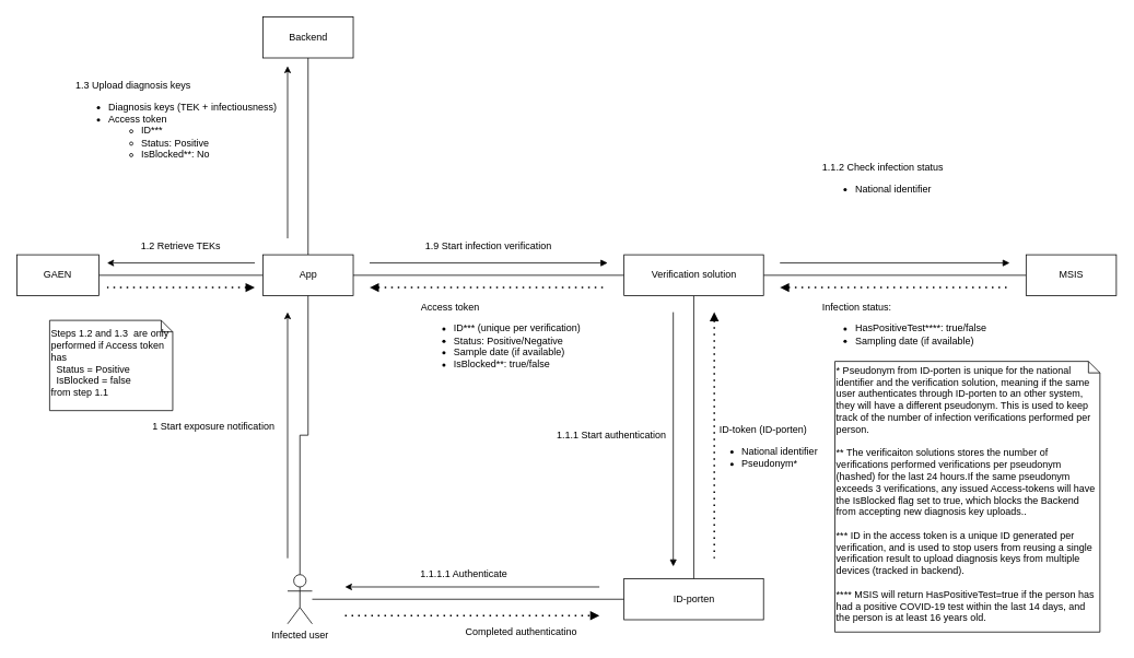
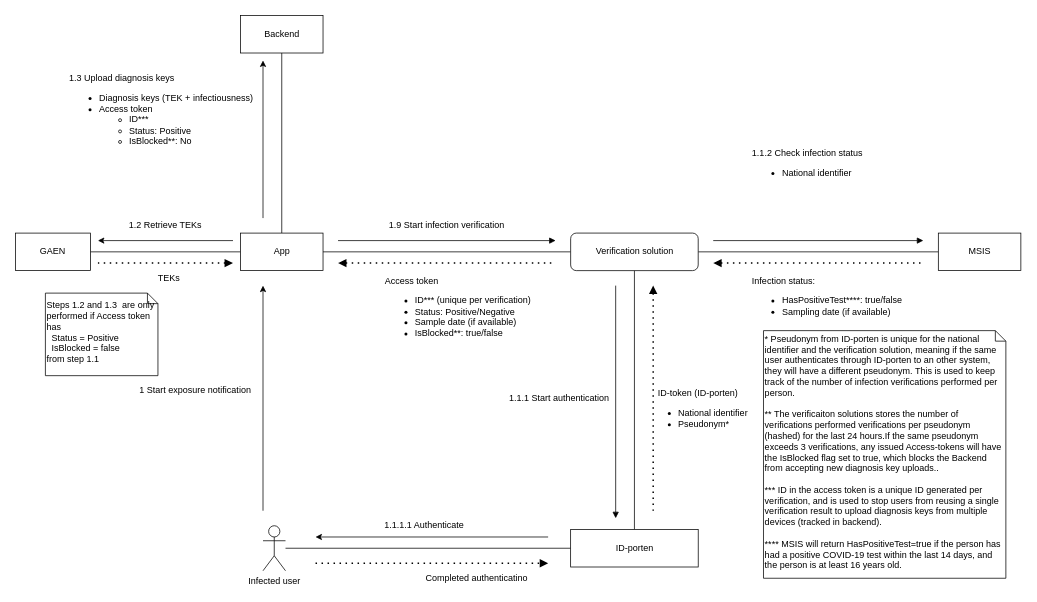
  <mxCell id="0" style=";html=1;" />
  <mxCell id="1" style=";html=1;" parent="0" />
  <mxCell id="2" style="edgeStyle=orthogonalEdgeStyle;rounded=0;orthogonalLoop=1;jettySize=auto;html=1;entryX=0;entryY=0.5;entryDx=0;entryDy=0;endArrow=none;endFill=0;" parent="1" source="5" target="8" edge="1"><mxGeometry relative="1" as="geometry" /></mxCell>
  <mxCell id="3" style="edgeStyle=orthogonalEdgeStyle;rounded=0;orthogonalLoop=1;jettySize=auto;html=1;entryX=0.5;entryY=1;entryDx=0;entryDy=0;startArrow=none;startFill=0;endArrow=none;endFill=0;" parent="1" source="5" target="14" edge="1"><mxGeometry relative="1" as="geometry" /></mxCell>
  <mxCell id="4" style="edgeStyle=orthogonalEdgeStyle;rounded=0;orthogonalLoop=1;jettySize=auto;html=1;entryX=1;entryY=0.5;entryDx=0;entryDy=0;startArrow=none;startFill=0;endArrow=none;endFill=0;" parent="1" source="5" target="35" edge="1"><mxGeometry relative="1" as="geometry" /></mxCell>
  <mxCell id="5" value="App" style="html=1;" parent="1" vertex="1"><mxGeometry x="320" y="310" width="110" height="50" as="geometry" /></mxCell>
  <mxCell id="6" style="edgeStyle=orthogonalEdgeStyle;rounded=0;orthogonalLoop=1;jettySize=auto;html=1;endArrow=none;endFill=0;" parent="1" source="8" target="12" edge="1"><mxGeometry relative="1" as="geometry" /></mxCell>
  <mxCell id="7" style="edgeStyle=orthogonalEdgeStyle;rounded=0;orthogonalLoop=1;jettySize=auto;html=1;endArrow=none;endFill=0;" parent="1" source="8" target="13" edge="1"><mxGeometry relative="1" as="geometry" /></mxCell>
- <mxCell id="8" value="Verification solution" style="html=1;" parent="1" vertex="1"><mxGeometry x="760" y="310" width="170" height="50" as="geometry" /></mxCell>
+ <mxCell id="8" value="Verification solution" style="html=1;rounded=1;" parent="1" vertex="1"><mxGeometry x="760" y="310" width="170" height="50" as="geometry" /></mxCell>
  <mxCell id="9" style="edgeStyle=orthogonalEdgeStyle;rounded=0;orthogonalLoop=1;jettySize=auto;html=1;startArrow=none;startFill=0;endArrow=none;endFill=0;" parent="1" source="11" target="13" edge="1"><mxGeometry relative="1" as="geometry" /></mxCell>
- <mxCell id="10" style="edgeStyle=orthogonalEdgeStyle;rounded=0;orthogonalLoop=1;jettySize=auto;html=1;startArrow=none;startFill=0;endArrow=none;endFill=0;" parent="1" source="11" target="5" edge="1"><mxGeometry relative="1" as="geometry" /></mxCell>
  <mxCell id="11" value="Infected user" style="shape=umlActor;verticalLabelPosition=bottom;verticalAlign=top;html=1;" parent="1" vertex="1"><mxGeometry x="350" y="700" width="30" height="60" as="geometry" /></mxCell>
  <mxCell id="12" value="MSIS" style="html=1;" parent="1" vertex="1"><mxGeometry x="1250" y="310" width="110" height="50" as="geometry" /></mxCell>
  <mxCell id="13" value="ID-porten" style="html=1;" parent="1" vertex="1"><mxGeometry x="760" y="705" width="170" height="50" as="geometry" /></mxCell>
  <mxCell id="14" value="Backend" style="html=1;" parent="1" vertex="1"><mxGeometry x="320" y="20" width="110" height="50" as="geometry" /></mxCell>
  <mxCell id="15" value="" style="endArrow=block;html=1;endFill=1;" parent="1" edge="1"><mxGeometry width="50" height="50" relative="1" as="geometry"><mxPoint x="950" y="320" as="sourcePoint" /><mxPoint x="1230" y="320" as="targetPoint" /></mxGeometry></mxCell>
  <mxCell id="16" value="" style="endArrow=block;html=1;endFill=1;" parent="1" edge="1"><mxGeometry width="50" height="50" relative="1" as="geometry"><mxPoint x="450" y="320" as="sourcePoint" /><mxPoint x="740" y="320" as="targetPoint" /></mxGeometry></mxCell>
  <mxCell id="17" value="" style="endArrow=none;dashed=1;html=1;dashPattern=1 3;strokeWidth=2;endFill=0;startArrow=block;startFill=1;" parent="1" edge="1"><mxGeometry width="50" height="50" relative="1" as="geometry"><mxPoint x="950" y="350" as="sourcePoint" /><mxPoint x="1230" y="350" as="targetPoint" /></mxGeometry></mxCell>
  <mxCell id="18" value="" style="endArrow=none;dashed=1;html=1;dashPattern=1 3;strokeWidth=2;endFill=0;startArrow=block;startFill=1;" parent="1" edge="1"><mxGeometry width="50" height="50" relative="1" as="geometry"><mxPoint x="870" y="380" as="sourcePoint" /><mxPoint x="870" y="680" as="targetPoint" /></mxGeometry></mxCell>
  <mxCell id="19" value="" style="endArrow=block;html=1;endFill=1;" parent="1" edge="1"><mxGeometry width="50" height="50" relative="1" as="geometry"><mxPoint x="820" y="380" as="sourcePoint" /><mxPoint x="820" y="690" as="targetPoint" /></mxGeometry></mxCell>
  <mxCell id="20" value="ID-token (ID-porten)&lt;br&gt;&lt;div style=&quot;text-align: left&quot;&gt;&lt;ul&gt;&lt;li&gt;National identifier&lt;/li&gt;&lt;li&gt;Pseudonym*&lt;/li&gt;&lt;/ul&gt;&lt;/div&gt;" style="text;html=1;strokeColor=none;fillColor=none;align=center;verticalAlign=top;whiteSpace=wrap;rounded=0;" parent="1" vertex="1"><mxGeometry x="860" y="510" width="140" height="60" as="geometry" /></mxCell>
  <mxCell id="21" value="Infection status:&lt;br&gt;&lt;ul&gt;&lt;li&gt;HasPositiveTest****: true/false&lt;/li&gt;&lt;li&gt;Sampling date (if available)&lt;/li&gt;&lt;/ul&gt;" style="text;html=1;strokeColor=none;fillColor=none;align=left;verticalAlign=top;whiteSpace=wrap;rounded=0;" parent="1" vertex="1"><mxGeometry x="1000" y="360" width="210" height="90" as="geometry" /></mxCell>
  <mxCell id="22" value="1.1.2 Check infection status&lt;br&gt;&lt;ul&gt;&lt;li&gt;National identifier&lt;/li&gt;&lt;/ul&gt;" style="text;html=1;strokeColor=none;fillColor=none;align=left;verticalAlign=top;whiteSpace=wrap;rounded=0;" parent="1" vertex="1"><mxGeometry x="1000" y="190" width="200" height="70" as="geometry" /></mxCell>
  <mxCell id="23" value="" style="endArrow=classic;html=1;" parent="1" edge="1"><mxGeometry width="50" height="50" relative="1" as="geometry"><mxPoint x="730" y="715" as="sourcePoint" /><mxPoint x="420" y="715" as="targetPoint" /></mxGeometry></mxCell>
  <mxCell id="24" value="" style="endArrow=block;dashed=1;html=1;dashPattern=1 3;strokeWidth=2;endFill=1;" parent="1" edge="1"><mxGeometry width="50" height="50" relative="1" as="geometry"><mxPoint x="420" y="750" as="sourcePoint" /><mxPoint x="730" y="750" as="targetPoint" /></mxGeometry></mxCell>
  <mxCell id="25" value="1.1.1 Start authentication" style="text;html=1;strokeColor=none;fillColor=none;align=center;verticalAlign=middle;whiteSpace=wrap;rounded=0;" parent="1" vertex="1"><mxGeometry x="660" y="520" width="170" height="20" as="geometry" /></mxCell>
  <mxCell id="26" value="" style="endArrow=classic;html=1;" parent="1" edge="1"><mxGeometry width="50" height="50" relative="1" as="geometry"><mxPoint x="350" y="680" as="sourcePoint" /><mxPoint x="350" y="380" as="targetPoint" /></mxGeometry></mxCell>
  <mxCell id="27" value="" style="endArrow=none;dashed=1;html=1;dashPattern=1 3;strokeWidth=2;endFill=0;startArrow=block;startFill=1;" parent="1" edge="1"><mxGeometry width="50" height="50" relative="1" as="geometry"><mxPoint x="450" y="350" as="sourcePoint" /><mxPoint x="740" y="350" as="targetPoint" /></mxGeometry></mxCell>
  <mxCell id="28" value="&lt;div style=&quot;text-align: left&quot;&gt;&lt;span&gt;Access token&lt;/span&gt;&lt;/div&gt;&lt;div style=&quot;text-align: left&quot;&gt;&lt;ul&gt;&lt;li&gt;ID*** (unique per verification)&lt;/li&gt;&lt;li&gt;Status: Positive/Negative&lt;/li&gt;&lt;li&gt;Sample date (if available)&lt;/li&gt;&lt;li&gt;IsBlocked**: true/false&lt;/li&gt;&lt;/ul&gt;&lt;/div&gt;" style="text;html=1;strokeColor=none;fillColor=none;align=center;verticalAlign=top;whiteSpace=wrap;rounded=0;" parent="1" vertex="1"><mxGeometry x="480" y="360" width="260" height="100" as="geometry" /></mxCell>
  <mxCell id="29" value="1.9 Start infection verification" style="text;html=1;strokeColor=none;fillColor=none;align=center;verticalAlign=middle;whiteSpace=wrap;rounded=0;" parent="1" vertex="1"><mxGeometry x="510" y="290" width="170" height="20" as="geometry" /></mxCell>
  <mxCell id="30" value="1 Start exposure notification" style="text;html=1;strokeColor=none;fillColor=none;align=center;verticalAlign=middle;whiteSpace=wrap;rounded=0;" parent="1" vertex="1"><mxGeometry x="180" y="510" width="160" height="20" as="geometry" /></mxCell>
  <mxCell id="31" value="" style="endArrow=classic;html=1;" parent="1" edge="1"><mxGeometry width="50" height="50" relative="1" as="geometry"><mxPoint x="350" y="290" as="sourcePoint" /><mxPoint x="350" y="80" as="targetPoint" /></mxGeometry></mxCell>
  <mxCell id="32" value="1.1.1.1 Authenticate" style="text;html=1;strokeColor=none;fillColor=none;align=center;verticalAlign=middle;whiteSpace=wrap;rounded=0;" parent="1" vertex="1"><mxGeometry x="480" y="690" width="170" height="20" as="geometry" /></mxCell>
  <mxCell id="33" value="Completed authenticatino" style="text;html=1;strokeColor=none;fillColor=none;align=center;verticalAlign=middle;whiteSpace=wrap;rounded=0;" parent="1" vertex="1"><mxGeometry x="550" y="760" width="170" height="20" as="geometry" /></mxCell>
  <mxCell id="34" value="1.3 Upload diagnosis keys&lt;br&gt;&lt;ul&gt;&lt;li&gt;Diagnosis keys (TEK + infectiousness)&lt;/li&gt;&lt;li&gt;Access token&lt;/li&gt;&lt;ul&gt;&lt;li&gt;ID***&lt;/li&gt;&lt;li&gt;Status: Positive&lt;/li&gt;&lt;li&gt;IsBlocked**: No&lt;/li&gt;&lt;/ul&gt;&lt;/ul&gt;" style="text;html=1;strokeColor=none;fillColor=none;align=left;verticalAlign=top;whiteSpace=wrap;rounded=0;" parent="1" vertex="1"><mxGeometry x="90" y="90" width="260" height="100" as="geometry" /></mxCell>
  <mxCell id="35" value="GAEN" style="rounded=0;whiteSpace=wrap;html=1;align=center;" parent="1" vertex="1"><mxGeometry x="20" y="310" width="100" height="50" as="geometry" /></mxCell>
  <mxCell id="36" value="1.2 Retrieve TEKs" style="text;html=1;strokeColor=none;fillColor=none;align=center;verticalAlign=middle;whiteSpace=wrap;rounded=0;" parent="1" vertex="1"><mxGeometry x="140" y="290" width="160" height="20" as="geometry" /></mxCell>
  <mxCell id="37" value="" style="endArrow=classic;html=1;" parent="1" edge="1"><mxGeometry width="50" height="50" relative="1" as="geometry"><mxPoint x="310" y="320" as="sourcePoint" /><mxPoint x="130" y="320" as="targetPoint" /></mxGeometry></mxCell>
  <mxCell id="38" value="" style="endArrow=none;dashed=1;html=1;dashPattern=1 3;strokeWidth=2;endFill=0;startArrow=block;startFill=1;" parent="1" edge="1"><mxGeometry width="50" height="50" relative="1" as="geometry"><mxPoint x="310" y="350" as="sourcePoint" /><mxPoint x="130" y="350" as="targetPoint" /></mxGeometry></mxCell>
+ <mxCell id="39" value="TEKs" style="text;html=1;strokeColor=none;fillColor=none;align=center;verticalAlign=middle;whiteSpace=wrap;rounded=0;" parent="1" vertex="1"><mxGeometry x="160" y="360" width="130" height="20" as="geometry" /></mxCell>
  <mxCell id="40" value="Steps 1.2 and 1.3&amp;nbsp; are only performed if Access token has&lt;br&gt;&amp;nbsp; Status = Positive&lt;br&gt;&amp;nbsp; IsBlocked = false&lt;br&gt;from step 1.1" style="shape=note;whiteSpace=wrap;html=1;size=14;verticalAlign=middle;align=left;spacingTop=-6;" parent="1" vertex="1"><mxGeometry x="60" y="390" width="150" height="110" as="geometry" /></mxCell>
  <mxCell id="41" value="* Pseudonym from ID-porten is unique for the national identifier and the verification solution, meaning if the same user authenticates through ID-porten to an other system, they will have a different pseudonym. This is used to keep track of the number of infection verifications performed per person.&lt;br&gt;&lt;br&gt;** The verificaiton solutions stores the number of verifications performed verifications per pseudonym (hashed) for the last 24 hours.If the same pseudonym exceeds 3 verifications, any issued Access-tokens will have the IsBlocked flag set to true, which blocks the Backend from accepting new diagnosis key uploads..&lt;br&gt;&lt;br&gt;*** ID in the access token is a unique ID generated per verification, and is used to stop users from reusing a single verification result to upload diagnosis keys from multiple devices (tracked in backend).&lt;br&gt;&lt;br&gt;**** MSIS will return HasPositiveTest=true if the person has had a positive COVID-19 test within the last 14 days, and the person is at least 16 years old." style="shape=note;whiteSpace=wrap;html=1;size=14;verticalAlign=middle;align=left;spacingTop=-6;" parent="1" vertex="1"><mxGeometry x="1017" y="440" width="323" height="330" as="geometry" /></mxCell>
